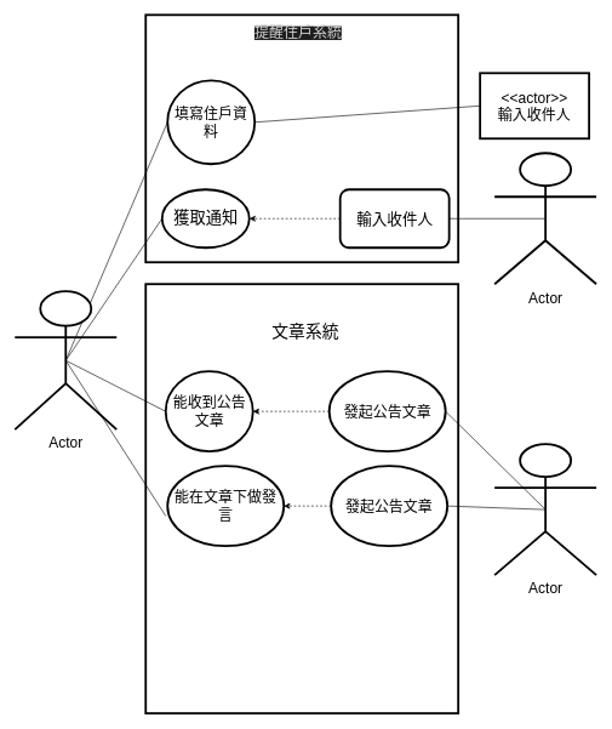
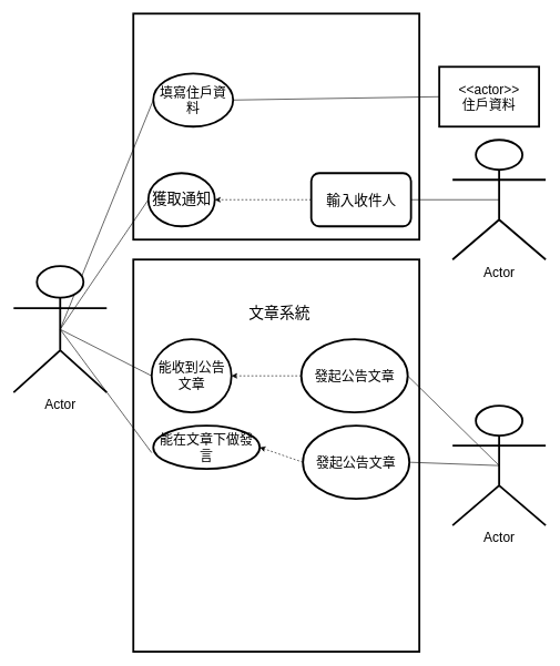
  <mxCell id="0" />
  <mxCell id="1" parent="0" />
  <mxCell id="2" value="" style="rounded=0;whiteSpace=wrap;html=1;fillColor=none;strokeWidth=3;" vertex="1" parent="1"><mxGeometry x="200" y="20" width="430" height="340" as="geometry" /></mxCell>
- <mxCell id="3" value="&lt;font style=&quot;font-size: 22px;&quot;&gt;獲取通知&lt;/font&gt;" style="ellipse;whiteSpace=wrap;html=1;strokeWidth=3;fillColor=none;" vertex="1" parent="1"><mxGeometry x="222.5" y="260" width="120" height="80" as="geometry" /></mxCell>
+ <mxCell id="3" value="&lt;font style=&quot;font-size: 22px;&quot;&gt;獲取通知&lt;/font&gt;" style="ellipse;whiteSpace=wrap;html=1;strokeWidth=3;fillColor=none;" vertex="1" parent="1"><mxGeometry x="222.5" y="260" width="100" height="80" as="geometry" /></mxCell>
  <mxCell id="4" style="edgeStyle=none;html=1;exitX=0;exitY=0.5;exitDx=0;exitDy=0;entryX=1;entryY=0.5;entryDx=0;entryDy=0;dashed=1;fontSize=20;" edge="1" parent="1" source="5" target="3"><mxGeometry relative="1" as="geometry"><Array as="points"><mxPoint x="422.5" y="300" /></Array></mxGeometry></mxCell>
  <mxCell id="5" value="輸入收件人" style="whiteSpace=wrap;html=1;strokeWidth=3;fontSize=21;fillColor=none;rounded=1;" vertex="1" parent="1"><mxGeometry x="467.5" y="260" width="150" height="80" as="geometry" /></mxCell>
- <mxCell id="6" value="&lt;div style=&quot;color: rgb(212, 212, 212); background-color: rgb(30, 30, 30); font-family: Consolas, &amp;quot;Courier New&amp;quot;, monospace; line-height: 19px;&quot;&gt;&lt;font style=&quot;font-size: 20px;&quot;&gt;提醒住戶系統&lt;/font&gt;&lt;/div&gt;" style="text;html=1;strokeColor=none;fillColor=none;align=center;verticalAlign=middle;whiteSpace=wrap;rounded=0;strokeWidth=3;fontSize=21;" vertex="1" parent="1"><mxGeometry x="290" y="30" width="240" height="30" as="geometry" /></mxCell>
  <mxCell id="7" style="edgeStyle=none;html=1;exitX=0.5;exitY=0.5;exitDx=0;exitDy=0;exitPerimeter=0;entryX=0;entryY=0.5;entryDx=0;entryDy=0;fontSize=20;endArrow=none;endFill=0;" edge="1" parent="1" source="11" target="3"><mxGeometry relative="1" as="geometry" /></mxCell>
  <mxCell id="8" style="edgeStyle=none;html=1;exitX=0.5;exitY=0.5;exitDx=0;exitDy=0;exitPerimeter=0;entryX=0;entryY=0.5;entryDx=0;entryDy=0;fontSize=20;endArrow=none;endFill=0;" edge="1" parent="1" source="11" target="21"><mxGeometry relative="1" as="geometry" /></mxCell>
  <mxCell id="9" style="edgeStyle=none;html=1;exitX=0.5;exitY=0.5;exitDx=0;exitDy=0;exitPerimeter=0;entryX=-0.015;entryY=0.626;entryDx=0;entryDy=0;entryPerimeter=0;fontSize=20;endArrow=none;endFill=0;" edge="1" parent="1" source="11" target="20"><mxGeometry relative="1" as="geometry" /></mxCell>
  <mxCell id="10" style="edgeStyle=none;html=1;exitX=0.5;exitY=0.5;exitDx=0;exitDy=0;exitPerimeter=0;fontSize=20;endArrow=none;endFill=0;entryX=0;entryY=0.5;entryDx=0;entryDy=0;" edge="1" parent="1" source="11" target="27"><mxGeometry relative="1" as="geometry"><mxPoint x="120" y="190" as="targetPoint" /></mxGeometry></mxCell>
  <mxCell id="11" value="Actor" style="shape=umlActor;verticalLabelPosition=bottom;verticalAlign=top;html=1;outlineConnect=0;strokeWidth=3;fontSize=20;" vertex="1" parent="1"><mxGeometry x="20" y="400" width="140" height="190" as="geometry" /></mxCell>
  <mxCell id="12" style="edgeStyle=none;html=1;exitX=0.5;exitY=0.5;exitDx=0;exitDy=0;exitPerimeter=0;entryX=1;entryY=0.5;entryDx=0;entryDy=0;fontSize=20;endArrow=none;endFill=0;" edge="1" parent="1" source="13" target="5"><mxGeometry relative="1" as="geometry" /></mxCell>
  <mxCell id="13" value="Actor" style="shape=umlActor;verticalLabelPosition=bottom;verticalAlign=top;html=1;outlineConnect=0;strokeWidth=3;fontSize=20;" vertex="1" parent="1"><mxGeometry x="680" y="210" width="140" height="180" as="geometry" /></mxCell>
  <mxCell id="14" style="edgeStyle=none;html=1;exitX=0.5;exitY=0.5;exitDx=0;exitDy=0;exitPerimeter=0;entryX=1;entryY=0.5;entryDx=0;entryDy=0;fontSize=20;endArrow=none;endFill=0;" edge="1" parent="1" source="16" target="24"><mxGeometry relative="1" as="geometry" /></mxCell>
  <mxCell id="15" style="edgeStyle=none;html=1;exitX=0.5;exitY=0.5;exitDx=0;exitDy=0;exitPerimeter=0;entryX=1;entryY=0.5;entryDx=0;entryDy=0;fontSize=20;endArrow=none;endFill=0;" edge="1" parent="1" source="16" target="19"><mxGeometry relative="1" as="geometry" /></mxCell>
  <mxCell id="16" value="Actor" style="shape=umlActor;verticalLabelPosition=bottom;verticalAlign=top;html=1;outlineConnect=0;strokeWidth=3;fontSize=20;" vertex="1" parent="1"><mxGeometry x="680" y="610" width="140" height="180" as="geometry" /></mxCell>
  <mxCell id="17" value="" style="rounded=0;whiteSpace=wrap;html=1;strokeWidth=3;fontSize=20;fillColor=none;" vertex="1" parent="1"><mxGeometry x="200" y="390" width="430" height="590" as="geometry" /></mxCell>
  <mxCell id="18" style="edgeStyle=none;html=1;exitX=0;exitY=0.5;exitDx=0;exitDy=0;entryX=1;entryY=0.5;entryDx=0;entryDy=0;dashed=1;fontSize=20;" edge="1" parent="1" source="19" target="21"><mxGeometry relative="1" as="geometry" /></mxCell>
  <mxCell id="19" value="發起公告文章" style="ellipse;whiteSpace=wrap;html=1;strokeWidth=3;fontSize=20;fillColor=none;" vertex="1" parent="1"><mxGeometry x="452.5" y="510" width="160" height="110" as="geometry" /></mxCell>
- <mxCell id="20" value="能在文章下做發言" style="ellipse;whiteSpace=wrap;html=1;strokeWidth=3;fontSize=20;fillColor=none;" vertex="1" parent="1"><mxGeometry x="230" y="640" width="160" height="110" as="geometry" /></mxCell>
+ <mxCell id="20" value="能在文章下做發言" style="ellipse;whiteSpace=wrap;html=1;strokeWidth=3;fontSize=20;fillColor=none;" vertex="1" parent="1"><mxGeometry x="230" y="640" width="160" height="65" as="geometry" /></mxCell>
  <mxCell id="21" value="能收到公告文章" style="ellipse;whiteSpace=wrap;html=1;strokeWidth=3;fontSize=20;fillColor=none;" vertex="1" parent="1"><mxGeometry x="227.5" y="510" width="120" height="110" as="geometry" /></mxCell>
- <mxCell id="22" value="&lt;font style=&quot;font-size: 23px;&quot;&gt;文章系統&lt;/font&gt;" style="text;html=1;strokeColor=none;fillColor=none;align=center;verticalAlign=middle;whiteSpace=wrap;rounded=0;strokeWidth=3;fontSize=20;" vertex="1" parent="1"><mxGeometry x="330" y="430" width="180" height="50" as="geometry" /></mxCell>
+ <mxCell id="22" value="&lt;font style=&quot;font-size: 23px;&quot;&gt;文章系統&lt;/font&gt;" style="text;html=1;strokeColor=none;fillColor=none;align=center;verticalAlign=middle;whiteSpace=wrap;rounded=0;strokeWidth=3;fontSize=20;" vertex="1" parent="1"><mxGeometry x="330" y="445" width="180" height="50" as="geometry" /></mxCell>
  <mxCell id="23" style="edgeStyle=none;html=1;exitX=0;exitY=0.5;exitDx=0;exitDy=0;entryX=1;entryY=0.5;entryDx=0;entryDy=0;dashed=1;fontSize=20;" edge="1" parent="1" source="24" target="20"><mxGeometry relative="1" as="geometry" /></mxCell>
  <mxCell id="24" value="發起公告文章" style="ellipse;whiteSpace=wrap;html=1;strokeWidth=3;fontSize=20;fillColor=none;" vertex="1" parent="1"><mxGeometry x="455" y="640" width="160" height="110" as="geometry" /></mxCell>
- <mxCell id="25" value="&amp;lt;&amp;lt;actor&amp;gt;&amp;gt;&lt;br&gt;輸入收件人" style="rounded=0;whiteSpace=wrap;html=1;strokeWidth=3;fontSize=20;fillColor=none;" vertex="1" parent="1"><mxGeometry x="660" y="100" width="150" height="90" as="geometry" /></mxCell>
+ <mxCell id="25" value="&amp;lt;&amp;lt;actor&amp;gt;&amp;gt;&lt;br&gt;住戶資料" style="rounded=0;whiteSpace=wrap;html=1;strokeWidth=3;fontSize=20;fillColor=none;" vertex="1" parent="1"><mxGeometry x="660" y="100" width="150" height="90" as="geometry" /></mxCell>
  <mxCell id="26" style="edgeStyle=none;html=1;exitX=1;exitY=0.5;exitDx=0;exitDy=0;entryX=0;entryY=0.5;entryDx=0;entryDy=0;fontSize=20;endArrow=none;endFill=0;" edge="1" parent="1" source="27" target="25"><mxGeometry relative="1" as="geometry" /></mxCell>
- <mxCell id="27" value="填寫住戶資料" style="ellipse;whiteSpace=wrap;html=1;strokeWidth=3;fontSize=20;fillColor=none;" vertex="1" parent="1"><mxGeometry x="230" y="110" width="120" height="115" as="geometry" /></mxCell>
+ <mxCell id="27" value="填寫住戶資料" style="ellipse;whiteSpace=wrap;html=1;strokeWidth=3;fontSize=20;fillColor=none;" vertex="1" parent="1"><mxGeometry x="230" y="110" width="120" height="80" as="geometry" /></mxCell>
